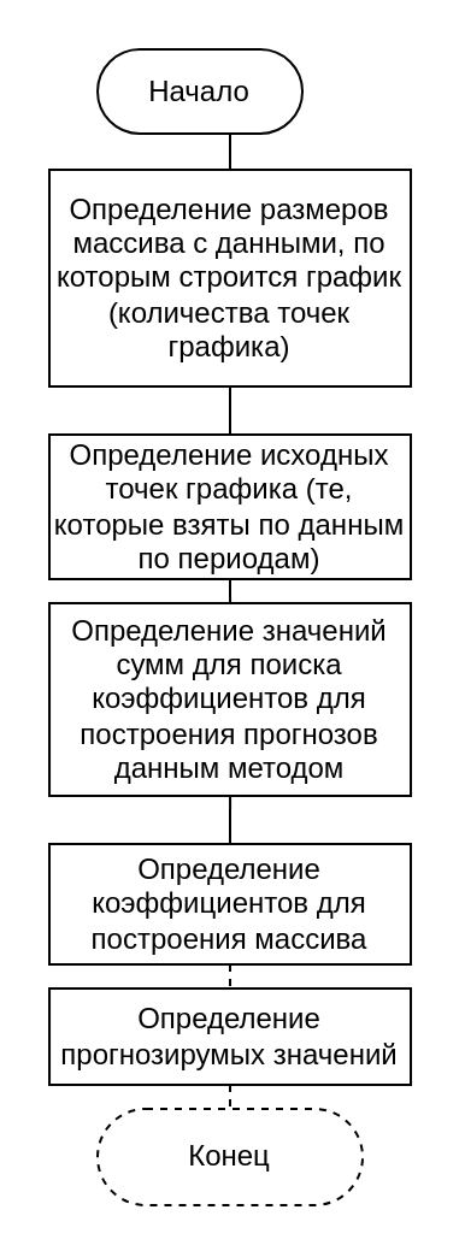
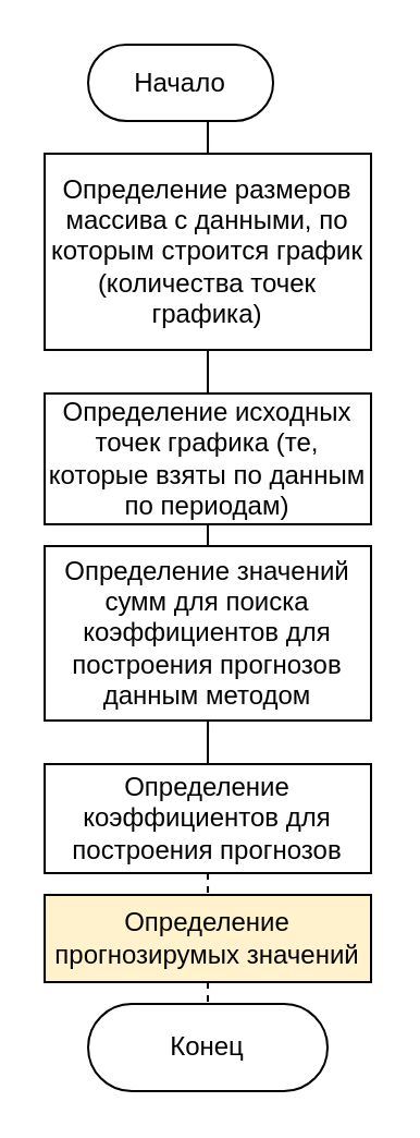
  <mxCell id="0" />
  <mxCell id="1" parent="0" />
  <mxCell id="2" style="edgeStyle=orthogonalEdgeStyle;rounded=0;orthogonalLoop=1;jettySize=auto;html=1;exitX=0.5;exitY=1;exitDx=0;exitDy=0;entryX=0.5;entryY=0;entryDx=0;entryDy=0;endArrow=none;endFill=0;" edge="1" parent="1" source="3" target="5"><mxGeometry relative="1" as="geometry" /></mxCell>
  <mxCell id="3" value="Начало" style="rounded=1;whiteSpace=wrap;html=1;arcSize=50;" vertex="1" parent="1"><mxGeometry x="40.01" y="20" width="85" height="35" as="geometry" /></mxCell>
  <mxCell id="4" style="edgeStyle=orthogonalEdgeStyle;rounded=0;orthogonalLoop=1;jettySize=auto;html=1;exitX=0.5;exitY=1;exitDx=0;exitDy=0;entryX=0.5;entryY=0;entryDx=0;entryDy=0;endArrow=none;endFill=0;" edge="1" parent="1" source="5" target="7"><mxGeometry relative="1" as="geometry" /></mxCell>
  <mxCell id="5" value="&lt;span style=&quot;white-space: normal&quot;&gt;Определение размеров массива с данными, по которым строится график (количества точек графика)&lt;/span&gt;" style="rounded=0;whiteSpace=wrap;html=1;" vertex="1" parent="1"><mxGeometry x="20.01" y="70" width="150" height="90" as="geometry" /></mxCell>
  <mxCell id="6" style="edgeStyle=orthogonalEdgeStyle;rounded=0;orthogonalLoop=1;jettySize=auto;html=1;exitX=0.5;exitY=1;exitDx=0;exitDy=0;entryX=0.5;entryY=0;entryDx=0;entryDy=0;endArrow=none;endFill=0;" edge="1" parent="1" source="7" target="9"><mxGeometry relative="1" as="geometry" /></mxCell>
  <mxCell id="7" value="&lt;span style=&quot;white-space: normal&quot;&gt;Определение исходных точек графика (те, которые взяты по данным по периодам)&lt;/span&gt;" style="rounded=0;whiteSpace=wrap;html=1;" vertex="1" parent="1"><mxGeometry x="20.01" y="180" width="149.99" height="60" as="geometry" /></mxCell>
  <mxCell id="8" style="edgeStyle=orthogonalEdgeStyle;rounded=0;orthogonalLoop=1;jettySize=auto;html=1;exitX=0.5;exitY=1;exitDx=0;exitDy=0;entryX=0.5;entryY=0;entryDx=0;entryDy=0;endArrow=none;endFill=0;" edge="1" parent="1" source="9" target="12"><mxGeometry relative="1" as="geometry" /></mxCell>
  <mxCell id="9" value="Определение значений сумм для поиска коэффициентов для построения прогнозов данным методом" style="rounded=0;whiteSpace=wrap;html=1;" vertex="1" parent="1"><mxGeometry x="20.02" y="250" width="149.99" height="80" as="geometry" /></mxCell>
- <mxCell id="10" value="Конец" style="rounded=1;whiteSpace=wrap;html=1;arcSize=50;dashed=1;" vertex="1" parent="1"><mxGeometry x="40.01" y="460" width="110" height="40" as="geometry" /></mxCell>
+ <mxCell id="10" value="Конец" style="rounded=1;whiteSpace=wrap;html=1;arcSize=50;" vertex="1" parent="1"><mxGeometry x="40.01" y="460" width="110" height="40" as="geometry" /></mxCell>
  <mxCell id="11" style="edgeStyle=orthogonalEdgeStyle;rounded=0;orthogonalLoop=1;jettySize=auto;html=1;exitX=0.5;exitY=1;exitDx=0;exitDy=0;entryX=0.5;entryY=0;entryDx=0;entryDy=0;endArrow=none;endFill=0;dashed=1;" edge="1" parent="1" source="12" target="14"><mxGeometry relative="1" as="geometry" /></mxCell>
- <mxCell id="12" value="&lt;span style=&quot;white-space: normal&quot;&gt;Определение коэффициентов для построения массива&lt;/span&gt;" style="rounded=0;whiteSpace=wrap;html=1;" vertex="1" parent="1"><mxGeometry x="20.01" y="350" width="149.99" height="50" as="geometry" /></mxCell>
+ <mxCell id="12" value="&lt;span style=&quot;white-space: normal&quot;&gt;Определение коэффициентов для построения прогнозов&lt;/span&gt;" style="rounded=0;whiteSpace=wrap;html=1;" vertex="1" parent="1"><mxGeometry x="20.01" y="350" width="149.99" height="50" as="geometry" /></mxCell>
  <mxCell id="13" style="edgeStyle=orthogonalEdgeStyle;rounded=0;orthogonalLoop=1;jettySize=auto;html=1;exitX=0.5;exitY=1;exitDx=0;exitDy=0;entryX=0.5;entryY=0;entryDx=0;entryDy=0;endArrow=none;endFill=0;dashed=1;" edge="1" parent="1" source="14" target="10"><mxGeometry relative="1" as="geometry" /></mxCell>
- <mxCell id="14" value="Определение прогнозирумых значений" style="rounded=0;whiteSpace=wrap;html=1;" vertex="1" parent="1"><mxGeometry x="20.02" y="410" width="149.99" height="40" as="geometry" /></mxCell>
+ <mxCell id="14" value="Определение прогнозирумых значений" style="rounded=0;whiteSpace=wrap;html=1;fillColor=#fff2cc;" vertex="1" parent="1"><mxGeometry x="20.02" y="410" width="149.99" height="40" as="geometry" /></mxCell>
